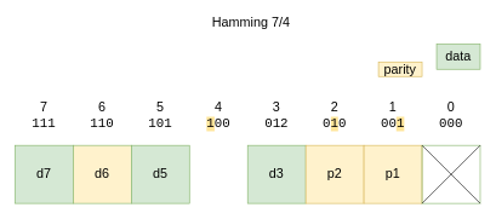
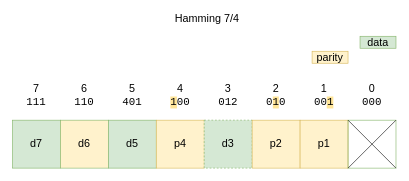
  <mxCell id="0" />
  <mxCell id="1" parent="0" />
  <mxCell id="2" value="" style="group" parent="1" vertex="1" connectable="0"><mxGeometry x="20" y="120" width="640" height="80" as="geometry" /></mxCell>
  <mxCell id="3" value="7&lt;br&gt;&lt;font face=&quot;Courier New&quot;&gt;111&lt;/font&gt;" style="whiteSpace=wrap;html=1;aspect=fixed;fontSize=18;strokeColor=none;" parent="2" vertex="1"><mxGeometry width="80" height="80" as="geometry" /></mxCell>
  <mxCell id="4" value="6&lt;br&gt;&lt;font face=&quot;Courier New&quot;&gt;110&lt;/font&gt;" style="whiteSpace=wrap;html=1;aspect=fixed;fontSize=18;strokeColor=none;" parent="2" vertex="1"><mxGeometry x="80" width="80" height="80" as="geometry" /></mxCell>
- <mxCell id="5" value="5&lt;br&gt;&lt;font face=&quot;Courier New&quot;&gt;101&lt;/font&gt;" style="whiteSpace=wrap;html=1;aspect=fixed;fontSize=18;strokeColor=none;" parent="2" vertex="1"><mxGeometry x="160" width="80" height="80" as="geometry" /></mxCell>
+ <mxCell id="5" value="5&lt;br&gt;&lt;font face=&quot;Courier New&quot;&gt;401&lt;/font&gt;" style="whiteSpace=wrap;html=1;aspect=fixed;fontSize=18;strokeColor=none;" parent="2" vertex="1"><mxGeometry x="160" width="80" height="80" as="geometry" /></mxCell>
  <mxCell id="6" value="&lt;span style=&quot;background-color: rgb(255 , 255 , 255)&quot;&gt;4&lt;br&gt;&lt;/span&gt;&lt;font face=&quot;Courier New&quot; style=&quot;background-color: rgb(255 , 229 , 153)&quot;&gt;1&lt;/font&gt;&lt;font face=&quot;Courier New&quot;&gt;00&lt;/font&gt;" style="whiteSpace=wrap;html=1;aspect=fixed;fontSize=18;strokeColor=none;" parent="2" vertex="1"><mxGeometry x="240" width="80" height="80" as="geometry" /></mxCell>
  <mxCell id="7" value="3&lt;br&gt;&lt;font face=&quot;Courier New&quot;&gt;012&lt;/font&gt;" style="whiteSpace=wrap;html=1;aspect=fixed;fontSize=18;strokeColor=none;" parent="2" vertex="1"><mxGeometry x="320" width="80" height="80" as="geometry" /></mxCell>
  <mxCell id="8" value="2&lt;br&gt;&lt;font face=&quot;Courier New&quot;&gt;0&lt;span style=&quot;background-color: rgb(255 , 229 , 153)&quot;&gt;1&lt;/span&gt;0&lt;/font&gt;" style="whiteSpace=wrap;html=1;aspect=fixed;fontSize=18;strokeColor=none;" parent="2" vertex="1"><mxGeometry x="400" width="80" height="80" as="geometry" /></mxCell>
  <mxCell id="9" value="1&lt;br&gt;&lt;font face=&quot;Courier New&quot;&gt;00&lt;span style=&quot;background-color: rgb(255 , 229 , 153)&quot;&gt;1&lt;/span&gt;&lt;/font&gt;" style="whiteSpace=wrap;html=1;aspect=fixed;fontSize=18;strokeColor=none;" parent="2" vertex="1"><mxGeometry x="480" width="80" height="80" as="geometry" /></mxCell>
  <mxCell id="10" value="0&lt;br&gt;&lt;font face=&quot;Courier New&quot;&gt;000&lt;/font&gt;" style="whiteSpace=wrap;html=1;aspect=fixed;fontSize=18;strokeColor=none;" parent="2" vertex="1"><mxGeometry x="560" width="80" height="80" as="geometry" /></mxCell>
  <mxCell id="11" value="d7" style="whiteSpace=wrap;html=1;aspect=fixed;fontSize=18;fillColor=#d5e8d4;strokeColor=#82b366;" parent="1" vertex="1"><mxGeometry x="20" y="200" width="80" height="80" as="geometry" /></mxCell>
  <mxCell id="12" value="d6" style="whiteSpace=wrap;html=1;aspect=fixed;fontSize=18;fillColor=#fff2cc;strokeColor=#82b366;" parent="1" vertex="1"><mxGeometry x="100" y="200" width="80" height="80" as="geometry" /></mxCell>
  <mxCell id="13" value="d5" style="whiteSpace=wrap;html=1;aspect=fixed;fontSize=18;fillColor=#d5e8d4;strokeColor=#82b366;" parent="1" vertex="1"><mxGeometry x="180" y="200" width="80" height="80" as="geometry" /></mxCell>
- <mxCell id="15" value="d3" style="whiteSpace=wrap;html=1;aspect=fixed;fontSize=18;fillColor=#d5e8d4;strokeColor=#82b366;" parent="1" vertex="1"><mxGeometry x="340" y="200" width="80" height="80" as="geometry" /></mxCell>
+ <mxCell id="14" value="p4" style="whiteSpace=wrap;html=1;aspect=fixed;fontSize=18;fillColor=#fff2cc;strokeColor=#d6b656;" parent="1" vertex="1"><mxGeometry x="260" y="200" width="80" height="80" as="geometry" /></mxCell>
+ <mxCell id="15" value="d3" style="whiteSpace=wrap;html=1;aspect=fixed;fontSize=18;fillColor=#d5e8d4;strokeColor=#82b366;dashed=1;" parent="1" vertex="1"><mxGeometry x="340" y="200" width="80" height="80" as="geometry" /></mxCell>
  <mxCell id="16" value="p2" style="whiteSpace=wrap;html=1;aspect=fixed;fontSize=18;fillColor=#fff2cc;strokeColor=#d6b656;" parent="1" vertex="1"><mxGeometry x="420" y="200" width="80" height="80" as="geometry" /></mxCell>
  <mxCell id="17" value="p1" style="whiteSpace=wrap;html=1;aspect=fixed;fontSize=18;fillColor=#fff2cc;strokeColor=#d6b656;" parent="1" vertex="1"><mxGeometry x="500" y="200" width="80" height="80" as="geometry" /></mxCell>
  <mxCell id="18" value="" style="whiteSpace=wrap;html=1;aspect=fixed;fontSize=18;strokeColor=#82b366;fillColor=none;" parent="1" vertex="1"><mxGeometry x="580" y="200" width="80" height="80" as="geometry" /></mxCell>
  <mxCell id="19" value="parity" style="rounded=0;whiteSpace=wrap;html=1;strokeColor=#d6b656;fontSize=18;fillColor=#fff2cc;" vertex="1" parent="1"><mxGeometry x="520" y="85" width="60" height="20" as="geometry" /></mxCell>
- <mxCell id="20" value="data" style="rounded=0;whiteSpace=wrap;html=1;strokeColor=#82b366;fontSize=18;fillColor=#d5e8d4;" vertex="1" parent="1"><mxGeometry x="600" y="60" width="60" height="35" as="geometry" /></mxCell>
+ <mxCell id="20" value="data" style="rounded=0;whiteSpace=wrap;html=1;strokeColor=#82b366;fontSize=18;fillColor=#d5e8d4;" vertex="1" parent="1"><mxGeometry x="600" y="60" width="60" height="20" as="geometry" /></mxCell>
  <mxCell id="21" value="Hamming 7/4" style="text;html=1;strokeColor=none;fillColor=none;align=center;verticalAlign=middle;whiteSpace=wrap;rounded=0;fontSize=18;" vertex="1" parent="1"><mxGeometry x="180" y="20" width="330" height="20" as="geometry" /></mxCell>
  <mxCell id="22" value="" style="endArrow=none;html=1;strokeWidth=1;fontSize=18;exitX=0;exitY=1;exitDx=0;exitDy=0;" edge="1" parent="1" source="18"><mxGeometry width="50" height="50" relative="1" as="geometry"><mxPoint x="610" y="250" as="sourcePoint" /><mxPoint x="660" y="200" as="targetPoint" /></mxGeometry></mxCell>
  <mxCell id="23" value="" style="endArrow=none;html=1;strokeWidth=1;fontSize=18;entryX=0;entryY=0;entryDx=0;entryDy=0;exitX=1;exitY=1;exitDx=0;exitDy=0;" edge="1" parent="1" source="18" target="18"><mxGeometry width="50" height="50" relative="1" as="geometry"><mxPoint x="320" y="310" as="sourcePoint" /><mxPoint x="370" y="260" as="targetPoint" /></mxGeometry></mxCell>
